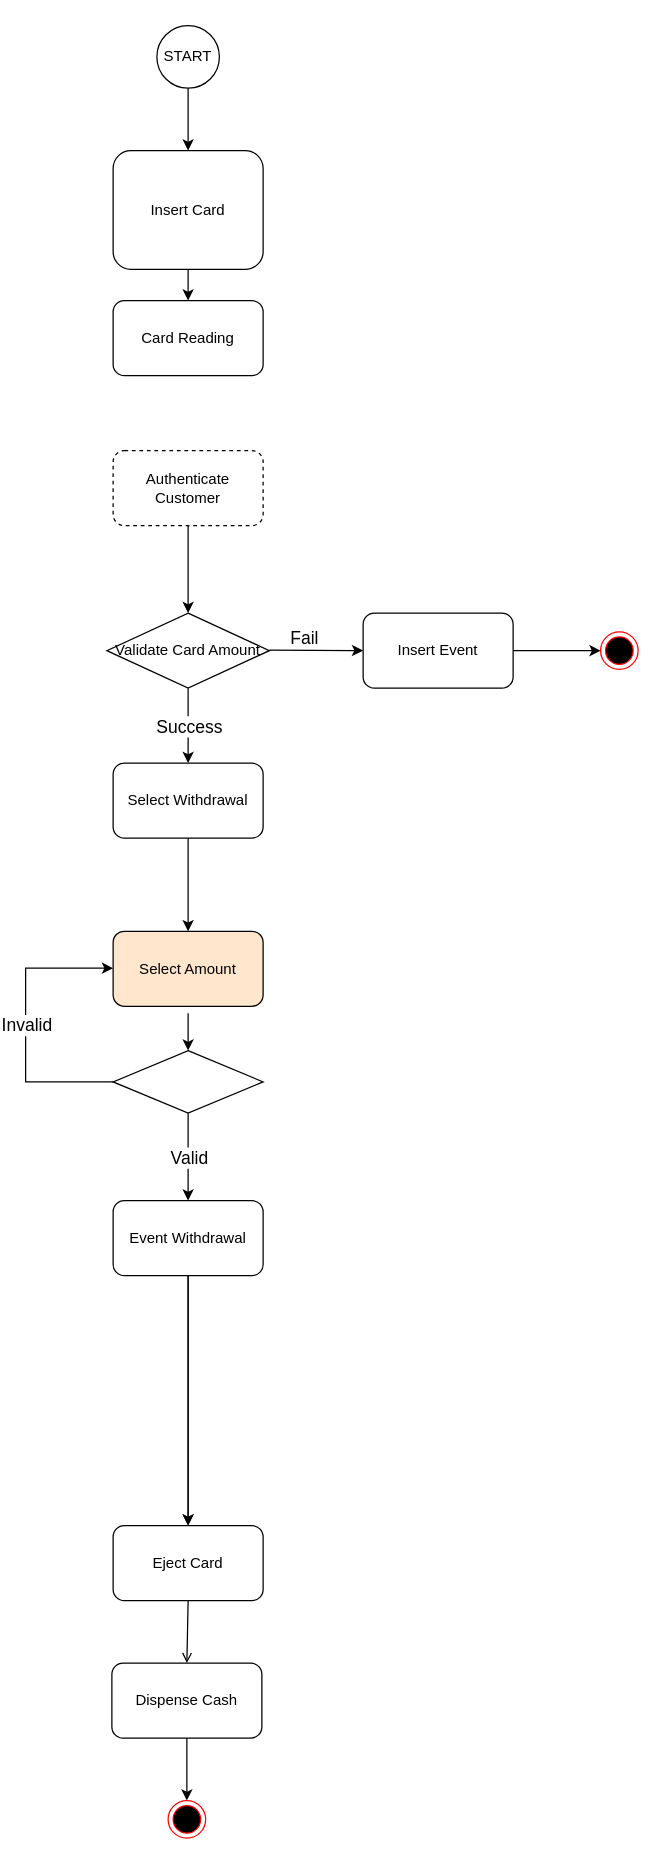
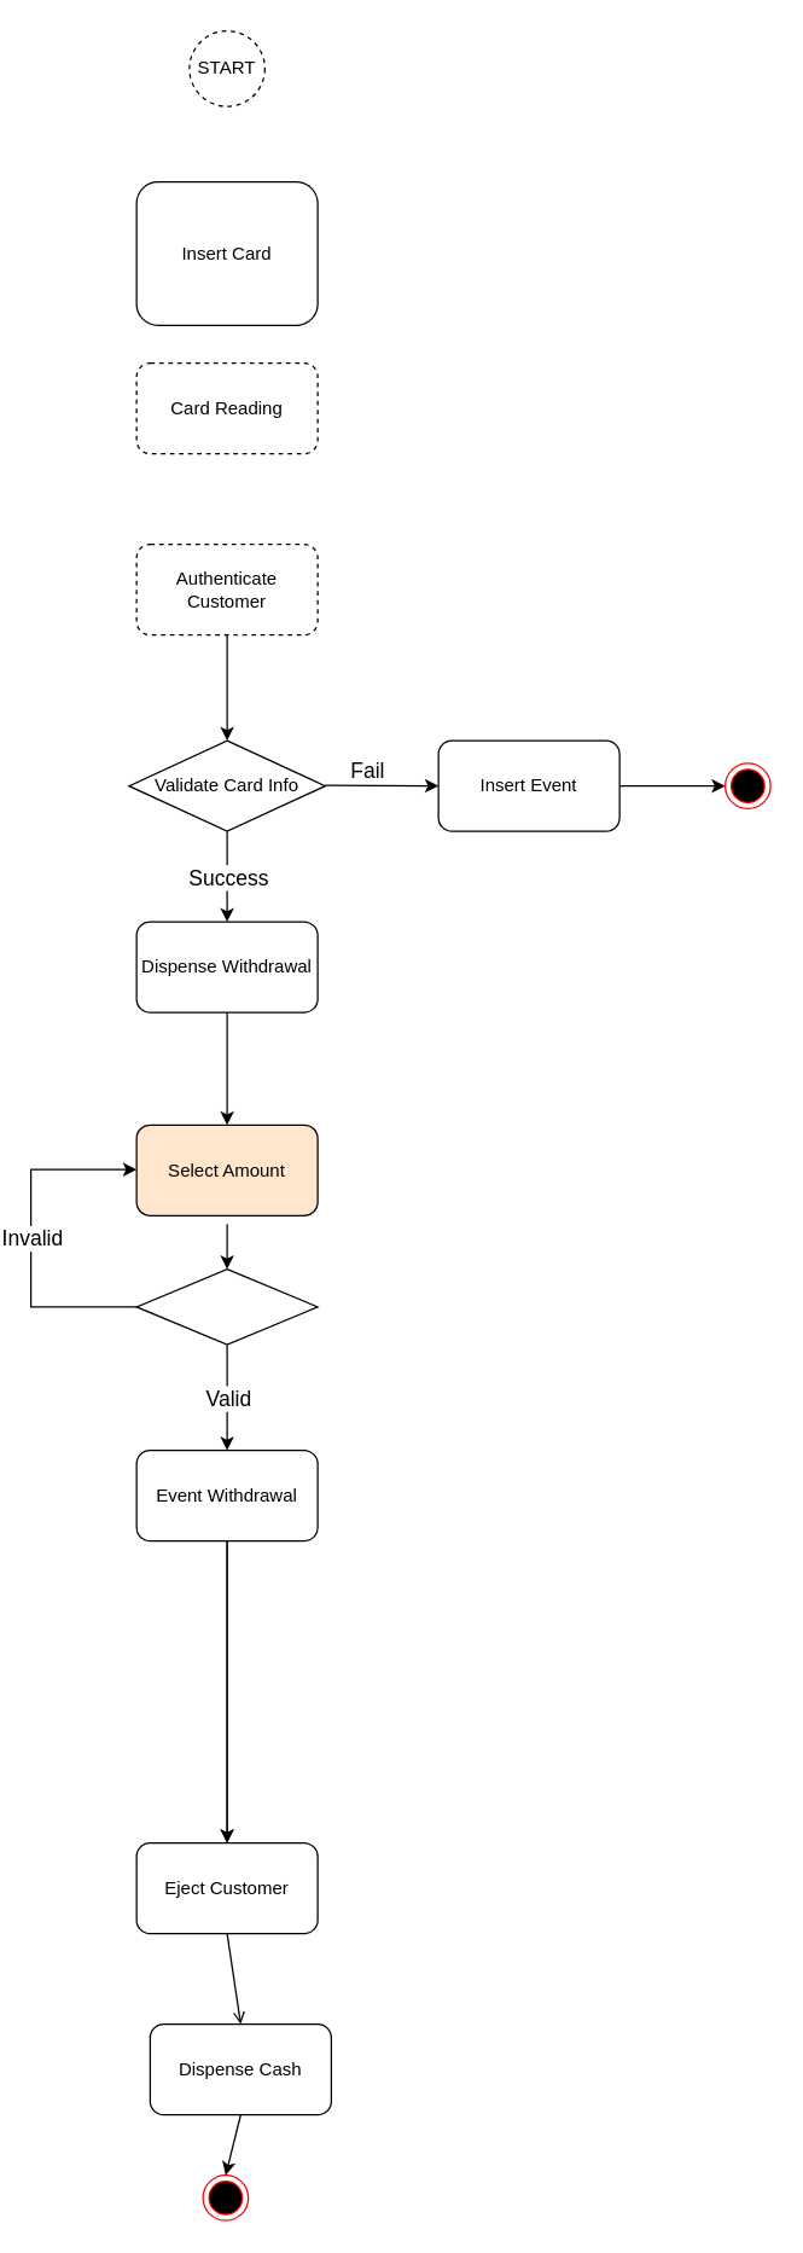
  <mxCell id="0" />
  <mxCell id="1" parent="0" />
  <mxCell id="2" value="Insert Card" style="rounded=1;whiteSpace=wrap;html=1;" vertex="1" parent="1"><mxGeometry x="90" y="120" width="120" height="95" as="geometry" /></mxCell>
- <mxCell id="3" value="Card Reading" style="rounded=1;whiteSpace=wrap;html=1;" vertex="1" parent="1"><mxGeometry x="90" y="240" width="120" height="60" as="geometry" /></mxCell>
+ <mxCell id="3" value="Card Reading" style="rounded=1;whiteSpace=wrap;html=1;dashed=1;" vertex="1" parent="1"><mxGeometry x="90" y="240" width="120" height="60" as="geometry" /></mxCell>
  <mxCell id="4" value="Authenticate Customer" style="rounded=1;whiteSpace=wrap;html=1;dashed=1;" vertex="1" parent="1"><mxGeometry x="90" y="360" width="120" height="60" as="geometry" /></mxCell>
- <mxCell id="5" value="Select Withdrawal" style="rounded=1;whiteSpace=wrap;html=1;" vertex="1" parent="1"><mxGeometry x="90" y="610" width="120" height="60" as="geometry" /></mxCell>
+ <mxCell id="5" value="Dispense Withdrawal" style="rounded=1;whiteSpace=wrap;html=1;" vertex="1" parent="1"><mxGeometry x="90" y="610" width="120" height="60" as="geometry" /></mxCell>
  <mxCell id="6" value="Select Amount" style="rounded=1;whiteSpace=wrap;html=1;fillColor=#ffe6cc;" vertex="1" parent="1"><mxGeometry x="90" y="744.5" width="120" height="60" as="geometry" /></mxCell>
  <mxCell id="7" value="" style="edgeStyle=orthogonalEdgeStyle;rounded=0;orthogonalLoop=1;jettySize=auto;html=1;" edge="1" parent="1" source="8" target="9"><mxGeometry relative="1" as="geometry" /></mxCell>
  <mxCell id="8" value="Event Withdrawal" style="rounded=1;whiteSpace=wrap;html=1;" vertex="1" parent="1"><mxGeometry x="90" y="960" width="120" height="60" as="geometry" /></mxCell>
- <mxCell id="9" value="Eject Card" style="rounded=1;whiteSpace=wrap;html=1;" vertex="1" parent="1"><mxGeometry x="90" y="1220" width="120" height="60" as="geometry" /></mxCell>
- <mxCell id="10" value="Dispense Cash" style="rounded=1;whiteSpace=wrap;html=1;" vertex="1" parent="1"><mxGeometry x="89" y="1330" width="120" height="60" as="geometry" /></mxCell>
+ <mxCell id="9" value="Eject Customer" style="rounded=1;whiteSpace=wrap;html=1;" vertex="1" parent="1"><mxGeometry x="90" y="1220" width="120" height="60" as="geometry" /></mxCell>
+ <mxCell id="10" value="Dispense Cash" style="rounded=1;whiteSpace=wrap;html=1;" vertex="1" parent="1"><mxGeometry x="99" y="1340" width="120" height="60" as="geometry" /></mxCell>
  <mxCell id="11" value="" style="ellipse;html=1;shape=endState;fillColor=#000000;strokeColor=#ff0000;" vertex="1" parent="1"><mxGeometry x="134" y="1440" width="30" height="30" as="geometry" /></mxCell>
  <mxCell id="12" value="" style="endArrow=open;html=1;rounded=0;entryX=0.5;entryY=0;entryDx=0;entryDy=0;exitX=0.5;exitY=1;exitDx=0;exitDy=0;" edge="1" parent="1" source="9" target="10"><mxGeometry width="50" height="50" relative="1" as="geometry"><mxPoint x="140" y="1120" as="sourcePoint" /><mxPoint x="190" y="1070" as="targetPoint" /></mxGeometry></mxCell>
  <mxCell id="13" value="" style="endArrow=classic;html=1;rounded=0;entryX=0.5;entryY=0;entryDx=0;entryDy=0;exitX=0.5;exitY=1;exitDx=0;exitDy=0;" edge="1" parent="1" source="10" target="11"><mxGeometry width="50" height="50" relative="1" as="geometry"><mxPoint x="140" y="1120" as="sourcePoint" /><mxPoint x="190" y="1070" as="targetPoint" /></mxGeometry></mxCell>
  <mxCell id="14" value="" style="endArrow=classic;html=1;rounded=0;exitX=0.5;exitY=1;exitDx=0;exitDy=0;" edge="1" parent="1" source="4"><mxGeometry width="50" height="50" relative="1" as="geometry"><mxPoint x="140" y="760" as="sourcePoint" /><mxPoint x="150" y="490" as="targetPoint" /></mxGeometry></mxCell>
  <mxCell id="15" value="" style="endArrow=classic;html=1;rounded=0;entryX=0.5;entryY=0;entryDx=0;entryDy=0;exitX=0.5;exitY=1;exitDx=0;exitDy=0;" edge="1" parent="1" source="5" target="6"><mxGeometry width="50" height="50" relative="1" as="geometry"><mxPoint x="140" y="760" as="sourcePoint" /><mxPoint x="190" y="710" as="targetPoint" /></mxGeometry></mxCell>
- <mxCell id="16" value="" style="endArrow=classic;html=1;rounded=0;entryX=0.5;entryY=0;entryDx=0;entryDy=0;exitX=0.5;exitY=1;exitDx=0;exitDy=0;" edge="1" parent="1" source="2" target="3"><mxGeometry width="50" height="50" relative="1" as="geometry"><mxPoint x="140" y="460" as="sourcePoint" /><mxPoint x="190" y="410" as="targetPoint" /></mxGeometry></mxCell>
  <mxCell id="17" value="" style="endArrow=classic;html=1;rounded=0;exitX=0.5;exitY=1;exitDx=0;exitDy=0;entryX=0.5;entryY=0;entryDx=0;entryDy=0;" edge="1" parent="1" source="8" target="9"><mxGeometry width="50" height="50" relative="1" as="geometry"><mxPoint x="140" y="1030" as="sourcePoint" /><mxPoint x="190" y="980" as="targetPoint" /></mxGeometry></mxCell>
- <mxCell id="18" value="Validate Card Amount" style="rhombus;whiteSpace=wrap;html=1;" vertex="1" parent="1"><mxGeometry x="85" y="490" width="130" height="60" as="geometry" /></mxCell>
- <mxCell id="19" value="START" style="ellipse;whiteSpace=wrap;html=1;aspect=fixed;" vertex="1" parent="1"><mxGeometry x="125" y="20" width="50" height="50" as="geometry" /></mxCell>
- <mxCell id="20" value="" style="endArrow=classic;html=1;rounded=0;entryX=0.5;entryY=0;entryDx=0;entryDy=0;exitX=0.5;exitY=1;exitDx=0;exitDy=0;" edge="1" parent="1" source="19" target="2"><mxGeometry width="50" height="50" relative="1" as="geometry"><mxPoint x="140" y="520" as="sourcePoint" /><mxPoint x="190" y="470" as="targetPoint" /></mxGeometry></mxCell>
+ <mxCell id="18" value="Validate Card Info" style="rhombus;whiteSpace=wrap;html=1;" vertex="1" parent="1"><mxGeometry x="85" y="490" width="130" height="60" as="geometry" /></mxCell>
+ <mxCell id="19" value="START" style="ellipse;whiteSpace=wrap;html=1;aspect=fixed;dashed=1;" vertex="1" parent="1"><mxGeometry x="125" y="20" width="50" height="50" as="geometry" /></mxCell>
  <mxCell id="21" value="" style="endArrow=classic;html=1;rounded=0;" edge="1" parent="1"><mxGeometry relative="1" as="geometry"><mxPoint x="215" y="519.5" as="sourcePoint" /><mxPoint x="290" y="520" as="targetPoint" /></mxGeometry></mxCell>
  <mxCell id="22" value="&lt;font style=&quot;font-size: 14px;&quot;&gt;Fail&lt;/font&gt;" style="edgeLabel;resizable=0;html=1;align=center;verticalAlign=middle;" connectable="0" vertex="1" parent="21"><mxGeometry relative="1" as="geometry"><mxPoint x="-10" y="-10" as="offset" /></mxGeometry></mxCell>
  <mxCell id="23" value="" style="endArrow=classic;html=1;rounded=0;entryX=0.5;entryY=0;entryDx=0;entryDy=0;exitX=0.5;exitY=1;exitDx=0;exitDy=0;" edge="1" parent="1" source="18" target="5"><mxGeometry relative="1" as="geometry"><mxPoint x="160" y="560" as="sourcePoint" /><mxPoint x="265" y="570" as="targetPoint" /></mxGeometry></mxCell>
  <mxCell id="24" value="&lt;font style=&quot;font-size: 14px;&quot;&gt;Success&lt;/font&gt;" style="edgeLabel;resizable=0;html=1;align=center;verticalAlign=middle;" connectable="0" vertex="1" parent="23"><mxGeometry relative="1" as="geometry" /></mxCell>
  <mxCell id="25" value="Insert Event" style="rounded=1;whiteSpace=wrap;html=1;" vertex="1" parent="1"><mxGeometry x="290" y="490" width="120" height="60" as="geometry" /></mxCell>
  <mxCell id="26" value="" style="endArrow=classic;html=1;rounded=0;exitX=1;exitY=0.5;exitDx=0;exitDy=0;" edge="1" parent="1" source="25"><mxGeometry width="50" height="50" relative="1" as="geometry"><mxPoint x="426.96" y="621.98" as="sourcePoint" /><mxPoint x="480" y="520" as="targetPoint" /><Array as="points"><mxPoint x="460" y="520" /></Array></mxGeometry></mxCell>
  <mxCell id="27" value="" style="ellipse;html=1;shape=endState;fillColor=#000000;strokeColor=#ff0000;" vertex="1" parent="1"><mxGeometry x="480" y="505" width="30" height="30" as="geometry" /></mxCell>
  <mxCell id="28" value="" style="rhombus;whiteSpace=wrap;html=1;" vertex="1" parent="1"><mxGeometry x="90" y="840" width="120" height="50" as="geometry" /></mxCell>
  <mxCell id="29" value="" style="endArrow=classic;html=1;rounded=0;exitX=0;exitY=0.5;exitDx=0;exitDy=0;" edge="1" parent="1" source="28"><mxGeometry relative="1" as="geometry"><mxPoint x="-10" y="774" as="sourcePoint" /><mxPoint x="90" y="774" as="targetPoint" /><Array as="points"><mxPoint x="20" y="865" /><mxPoint x="20" y="774" /></Array></mxGeometry></mxCell>
  <mxCell id="30" value="&lt;font style=&quot;font-size: 14px;&quot;&gt;Invalid&lt;/font&gt;" style="edgeLabel;resizable=0;html=1;align=center;verticalAlign=middle;" connectable="0" vertex="1" parent="29"><mxGeometry relative="1" as="geometry" /></mxCell>
  <mxCell id="31" value="" style="endArrow=classic;html=1;rounded=0;entryX=0.5;entryY=0;entryDx=0;entryDy=0;" edge="1" parent="1" target="28"><mxGeometry width="50" height="50" relative="1" as="geometry"><mxPoint x="150" y="810" as="sourcePoint" /><mxPoint x="190" y="920" as="targetPoint" /></mxGeometry></mxCell>
  <mxCell id="32" value="" style="endArrow=classic;html=1;rounded=0;exitX=0.5;exitY=1;exitDx=0;exitDy=0;entryX=0.5;entryY=0;entryDx=0;entryDy=0;" edge="1" parent="1" source="28" target="8"><mxGeometry relative="1" as="geometry"><mxPoint x="110" y="1100" as="sourcePoint" /><mxPoint x="210" y="1100" as="targetPoint" /></mxGeometry></mxCell>
  <mxCell id="33" value="&lt;font style=&quot;font-size: 14px;&quot;&gt;Valid&lt;/font&gt;" style="edgeLabel;resizable=0;html=1;align=center;verticalAlign=middle;" connectable="0" vertex="1" parent="32"><mxGeometry relative="1" as="geometry" /></mxCell>
